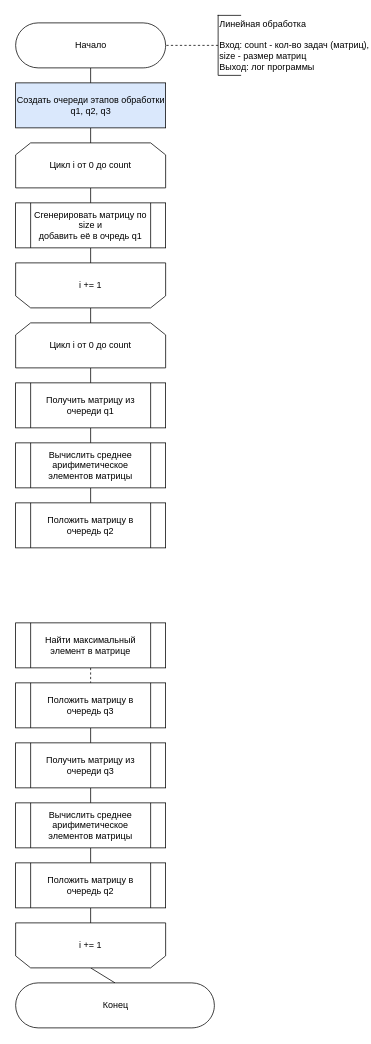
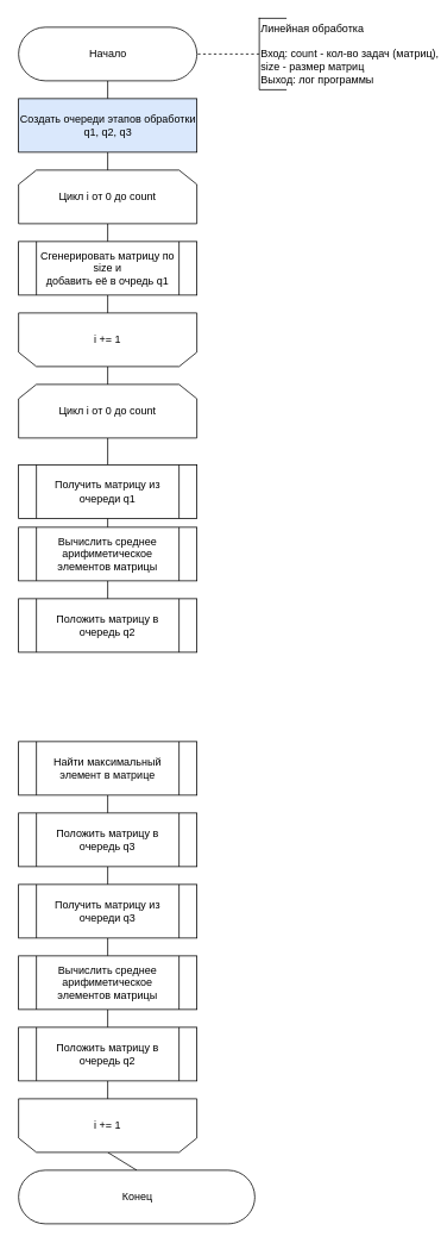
  <mxCell id="0" />
  <mxCell id="1" parent="0" />
  <mxCell id="2" style="edgeStyle=none;html=1;exitX=0.5;exitY=0.5;exitDx=0;exitDy=30;exitPerimeter=0;entryX=0.5;entryY=0;entryDx=0;entryDy=0;endArrow=none;endFill=0;" parent="1" source="3" target="11" edge="1"><mxGeometry relative="1" as="geometry" /></mxCell>
  <mxCell id="3" value="Начало" style="html=1;dashed=0;whitespace=wrap;shape=mxgraph.dfd.start" parent="1" vertex="1"><mxGeometry x="20" y="30" width="200" height="60" as="geometry" /></mxCell>
  <mxCell id="4" value="" style="edgeStyle=orthogonalEdgeStyle;rounded=0;orthogonalLoop=1;jettySize=auto;html=1;endArrow=none;endFill=0;dashed=1;" parent="1" source="5" target="3" edge="1"><mxGeometry relative="1" as="geometry" /></mxCell>
  <mxCell id="5" value="Линейная обработка&lt;br&gt;&lt;br&gt;Вход: count - кол-во задач (матриц), &lt;br&gt;size - размер матриц&lt;br&gt;Выход: лог программы" style="html=1;dashed=0;whitespace=wrap;shape=partialRectangle;right=0;align=left;" parent="1" vertex="1"><mxGeometry x="290" y="20" width="30" height="80" as="geometry" /></mxCell>
  <mxCell id="6" style="edgeStyle=none;html=1;exitX=0.5;exitY=1;exitDx=0;exitDy=0;entryX=0.5;entryY=0;entryDx=0;entryDy=0;endArrow=none;endFill=0;" parent="1" source="7" target="9" edge="1"><mxGeometry relative="1" as="geometry" /></mxCell>
  <mxCell id="7" value="Цикл i от 0 до count" style="shape=loopLimit;whiteSpace=wrap;html=1;direction=east" parent="1" vertex="1"><mxGeometry x="20" y="190" width="200" height="60" as="geometry" /></mxCell>
  <mxCell id="8" style="edgeStyle=none;html=1;exitX=0.5;exitY=1;exitDx=0;exitDy=0;entryX=0.5;entryY=1;entryDx=0;entryDy=0;endArrow=none;endFill=0;" parent="1" source="9" target="13" edge="1"><mxGeometry relative="1" as="geometry" /></mxCell>
  <mxCell id="9" value="Сгенерировать матрицу по size и &lt;br&gt;добавить её в очредь q1" style="shape=process;whiteSpace=wrap;html=1;backgroundOutline=1;" parent="1" vertex="1"><mxGeometry x="20" y="270" width="200" height="60" as="geometry" /></mxCell>
  <mxCell id="10" style="edgeStyle=none;html=1;exitX=0.5;exitY=1;exitDx=0;exitDy=0;entryX=0.5;entryY=0;entryDx=0;entryDy=0;endArrow=none;endFill=0;" parent="1" source="11" target="7" edge="1"><mxGeometry relative="1" as="geometry" /></mxCell>
  <mxCell id="11" value="Создать очереди этапов обработки&lt;br&gt;q1, q2, q3" style="html=1;dashed=0;whitespace=wrap;fillColor=#dae8fc;" parent="1" vertex="1"><mxGeometry x="20" y="110" width="200" height="60" as="geometry" /></mxCell>
  <mxCell id="12" style="edgeStyle=none;html=1;exitX=0.5;exitY=0;exitDx=0;exitDy=0;entryX=0.5;entryY=0;entryDx=0;entryDy=0;endArrow=none;endFill=0;" parent="1" source="13" edge="1"><mxGeometry relative="1" as="geometry"><mxPoint x="120" y="430" as="targetPoint" /></mxGeometry></mxCell>
  <mxCell id="13" value="i += 1" style="shape=loopLimit;whiteSpace=wrap;html=1;strokeWidth=1;direction=west;" parent="1" vertex="1"><mxGeometry x="20" y="350" width="200" height="60" as="geometry" /></mxCell>
  <mxCell id="14" style="edgeStyle=none;html=1;exitX=0.5;exitY=1;exitDx=0;exitDy=0;entryX=0.5;entryY=0;entryDx=0;entryDy=0;endArrow=none;endFill=0;" edge="1" parent="1" source="15" target="21"><mxGeometry relative="1" as="geometry" /></mxCell>
  <mxCell id="15" value="Цикл i от 0 до count" style="shape=loopLimit;whiteSpace=wrap;html=1;direction=east" parent="1" vertex="1"><mxGeometry x="20" y="430" width="200" height="60" as="geometry" /></mxCell>
  <mxCell id="16" style="edgeStyle=none;html=1;exitX=0.5;exitY=1;exitDx=0;exitDy=0;entryX=0.5;entryY=1;entryDx=0;entryDy=0;endArrow=none;endFill=0;" parent="1" target="18" edge="1"><mxGeometry relative="1" as="geometry"><mxPoint x="120" y="1210" as="sourcePoint" /></mxGeometry></mxCell>
  <mxCell id="17" style="edgeStyle=none;html=1;exitX=0.5;exitY=0;exitDx=0;exitDy=0;entryX=0.5;entryY=0.5;entryDx=0;entryDy=-30;entryPerimeter=0;endArrow=none;endFill=0;" parent="1" source="18" target="19" edge="1"><mxGeometry relative="1" as="geometry" /></mxCell>
  <mxCell id="18" value="i += 1" style="shape=loopLimit;whiteSpace=wrap;html=1;strokeWidth=1;direction=west;" parent="1" vertex="1"><mxGeometry x="20" y="1230" width="200" height="60" as="geometry" /></mxCell>
  <mxCell id="19" value="Конец" style="html=1;dashed=0;whitespace=wrap;shape=mxgraph.dfd.start" parent="1" vertex="1"><mxGeometry x="20" y="1310" width="265" height="60" as="geometry" /></mxCell>
  <mxCell id="20" style="edgeStyle=none;html=1;exitX=0.5;exitY=1;exitDx=0;exitDy=0;entryX=0.5;entryY=0;entryDx=0;entryDy=0;endArrow=none;endFill=0;" edge="1" parent="1" source="21" target="23"><mxGeometry relative="1" as="geometry" /></mxCell>
- <mxCell id="21" value="Получить матрицу из очереди q1" style="shape=process;whiteSpace=wrap;html=1;backgroundOutline=1;" vertex="1" parent="1"><mxGeometry x="20" y="510" width="200" height="60" as="geometry" /></mxCell>
+ <mxCell id="21" value="Получить матрицу из очереди q1" style="shape=process;whiteSpace=wrap;html=1;backgroundOutline=1;" vertex="1" parent="1"><mxGeometry x="20" y="520" width="200" height="60" as="geometry" /></mxCell>
  <mxCell id="22" style="edgeStyle=none;html=1;exitX=0.5;exitY=1;exitDx=0;exitDy=0;entryX=0.5;entryY=0;entryDx=0;entryDy=0;endArrow=none;endFill=0;" edge="1" parent="1" source="23" target="24"><mxGeometry relative="1" as="geometry" /></mxCell>
  <mxCell id="23" value="Вычислить среднее арифиметическое элементов матрицы" style="shape=process;whiteSpace=wrap;html=1;backgroundOutline=1;" vertex="1" parent="1"><mxGeometry x="20" y="590" width="200" height="60" as="geometry" /></mxCell>
  <mxCell id="24" value="Положить матрицу в очередь q2" style="shape=process;whiteSpace=wrap;html=1;backgroundOutline=1;" vertex="1" parent="1"><mxGeometry x="20" y="670" width="200" height="60" as="geometry" /></mxCell>
- <mxCell id="25" style="edgeStyle=none;html=1;exitX=0.5;exitY=1;exitDx=0;exitDy=0;entryX=0.5;entryY=0;entryDx=0;entryDy=0;endArrow=none;endFill=0;dashed=1;" edge="1" source="26" target="28" parent="1"><mxGeometry relative="1" as="geometry" /></mxCell>
+ <mxCell id="25" style="edgeStyle=none;html=1;exitX=0.5;exitY=1;exitDx=0;exitDy=0;entryX=0.5;entryY=0;entryDx=0;entryDy=0;endArrow=none;endFill=0;" edge="1" source="26" target="28" parent="1"><mxGeometry relative="1" as="geometry" /></mxCell>
  <mxCell id="26" value="Найти максимальный элемент в матрице" style="shape=process;whiteSpace=wrap;html=1;backgroundOutline=1;" vertex="1" parent="1"><mxGeometry x="20" y="830" width="200" height="60" as="geometry" /></mxCell>
  <mxCell id="27" style="edgeStyle=none;html=1;exitX=0.5;exitY=1;exitDx=0;exitDy=0;entryX=0.5;entryY=0;entryDx=0;entryDy=0;endArrow=none;endFill=0;" edge="1" parent="1" source="28" target="30"><mxGeometry relative="1" as="geometry" /></mxCell>
  <mxCell id="28" value="Положить матрицу в очередь q3" style="shape=process;whiteSpace=wrap;html=1;backgroundOutline=1;" vertex="1" parent="1"><mxGeometry x="20" y="910" width="200" height="60" as="geometry" /></mxCell>
  <mxCell id="29" style="edgeStyle=none;html=1;exitX=0.5;exitY=1;exitDx=0;exitDy=0;entryX=0.5;entryY=0;entryDx=0;entryDy=0;endArrow=none;endFill=0;" edge="1" source="30" target="32" parent="1"><mxGeometry relative="1" as="geometry" /></mxCell>
  <mxCell id="30" value="Получить матрицу из очереди q3" style="shape=process;whiteSpace=wrap;html=1;backgroundOutline=1;" vertex="1" parent="1"><mxGeometry x="20" y="990" width="200" height="60" as="geometry" /></mxCell>
  <mxCell id="31" style="edgeStyle=none;html=1;exitX=0.5;exitY=1;exitDx=0;exitDy=0;entryX=0.5;entryY=0;entryDx=0;entryDy=0;endArrow=none;endFill=0;" edge="1" source="32" target="33" parent="1"><mxGeometry relative="1" as="geometry" /></mxCell>
  <mxCell id="32" value="Вычислить среднее арифиметическое элементов матрицы" style="shape=process;whiteSpace=wrap;html=1;backgroundOutline=1;" vertex="1" parent="1"><mxGeometry x="20" y="1070" width="200" height="60" as="geometry" /></mxCell>
  <mxCell id="33" value="Положить матрицу в очередь q2" style="shape=process;whiteSpace=wrap;html=1;backgroundOutline=1;" vertex="1" parent="1"><mxGeometry x="20" y="1150" width="200" height="60" as="geometry" /></mxCell>
